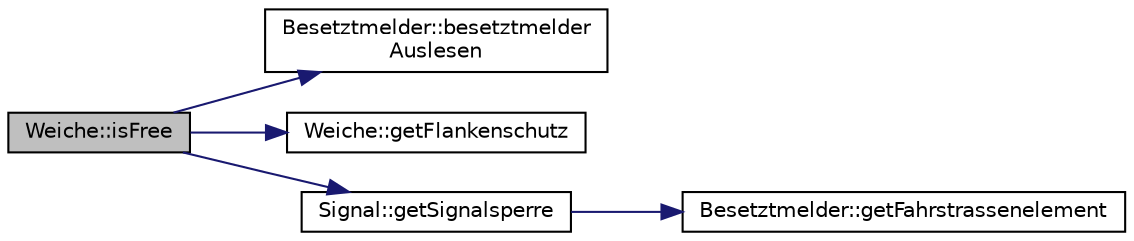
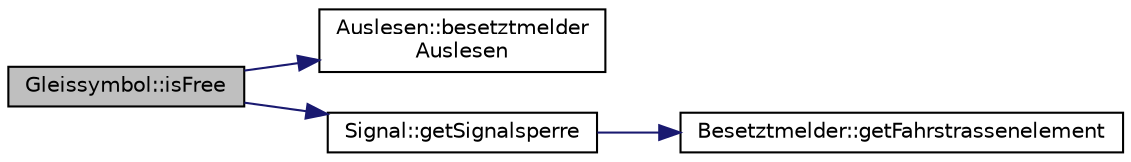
  digraph {
    rankdir=LR
    node [color=black fillcolor=white fontname=Helvetica fontsize=10 shape=record style=filled]
    edge [color=midnightblue fontname=Helvetica fontsize=10 labelfontname=Helvetica labelfontsize=10 style=solid]
-   n1 [fillcolor=grey75 fontcolor=black height=0.2 label="Weiche::isFree" width=0.4]
-   n2 [height=0.2 label="Besetztmelder::besetztmelder\lAuslesen" width=0.4]
-   n3 [height=0.2 label="Weiche::getFlankenschutz" width=0.4]
+   n1 [fillcolor=grey75 fontcolor=black height=0.2 label="Gleissymbol::isFree" width=0.4]
+   n2 [height=0.2 label="Auslesen::besetztmelder\lAuslesen" width=0.4]
    n4 [height=0.2 label="Signal::getSignalsperre" width=0.4]
    n5 [height=0.2 label="Besetztmelder::getFahrstrassenelement" width=0.4]
    n1 -> n2
-   n1 -> n3
    n1 -> n4
    n4 -> n5
  }
